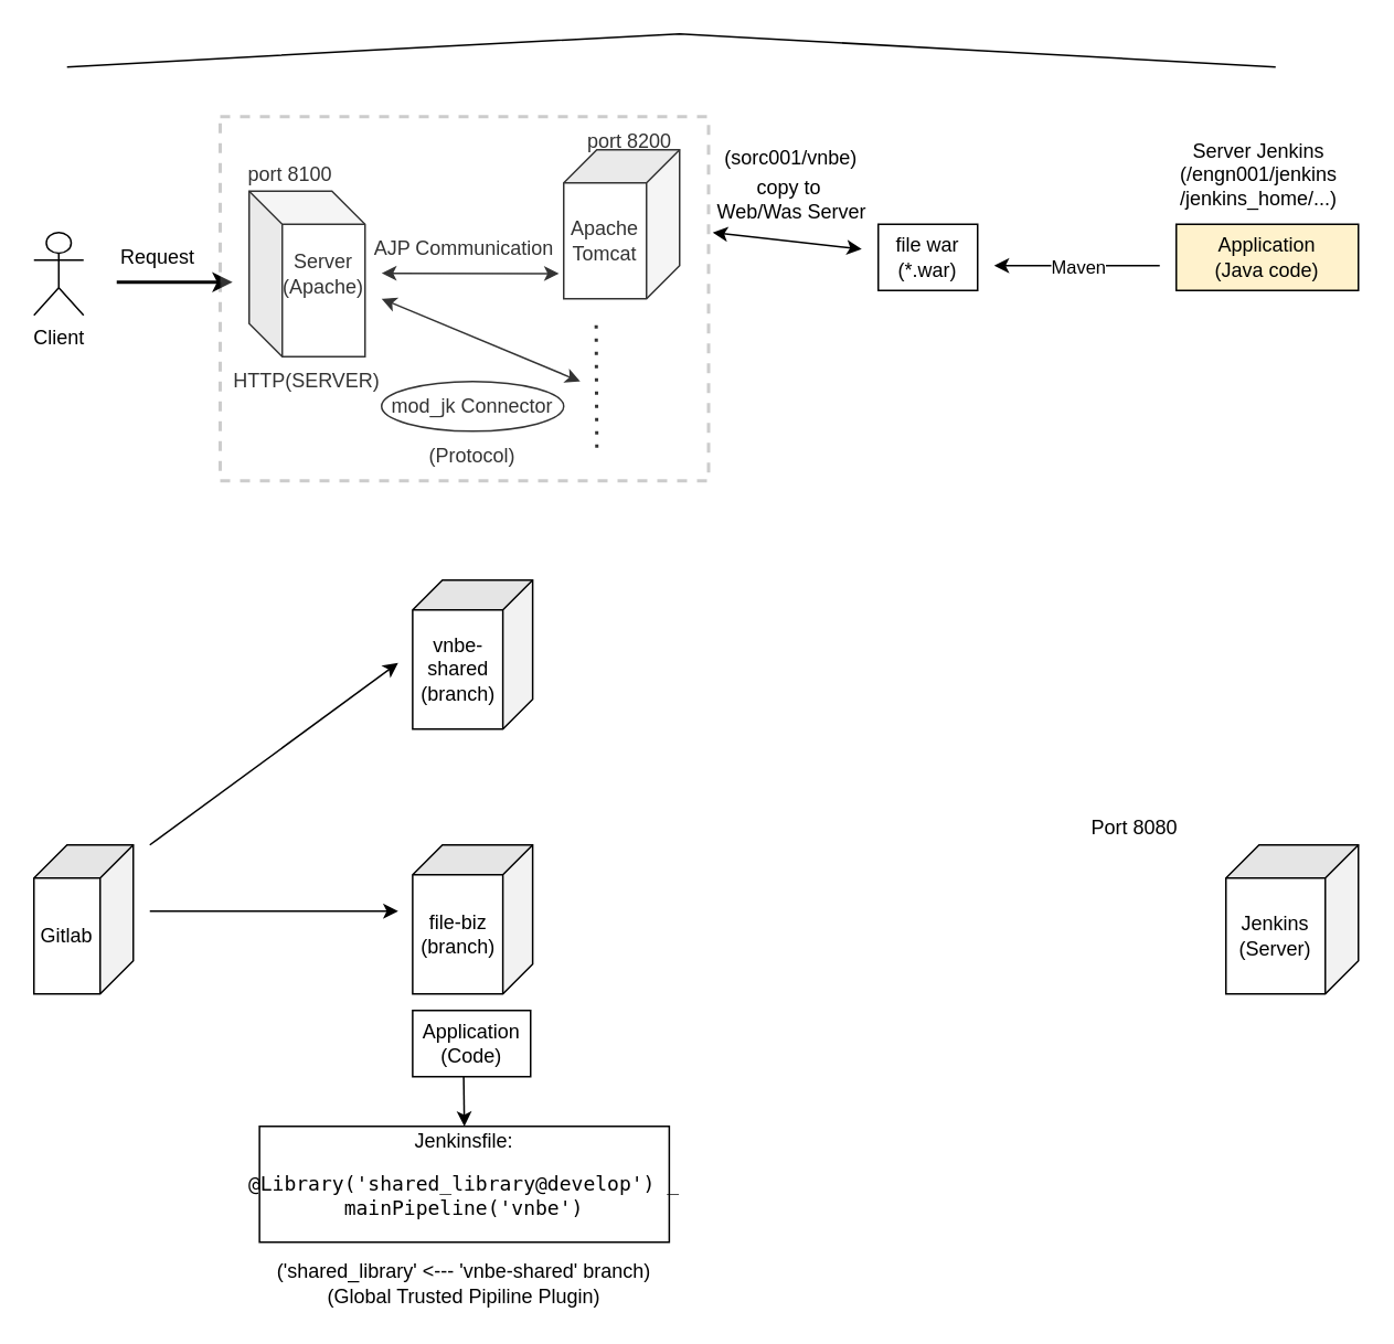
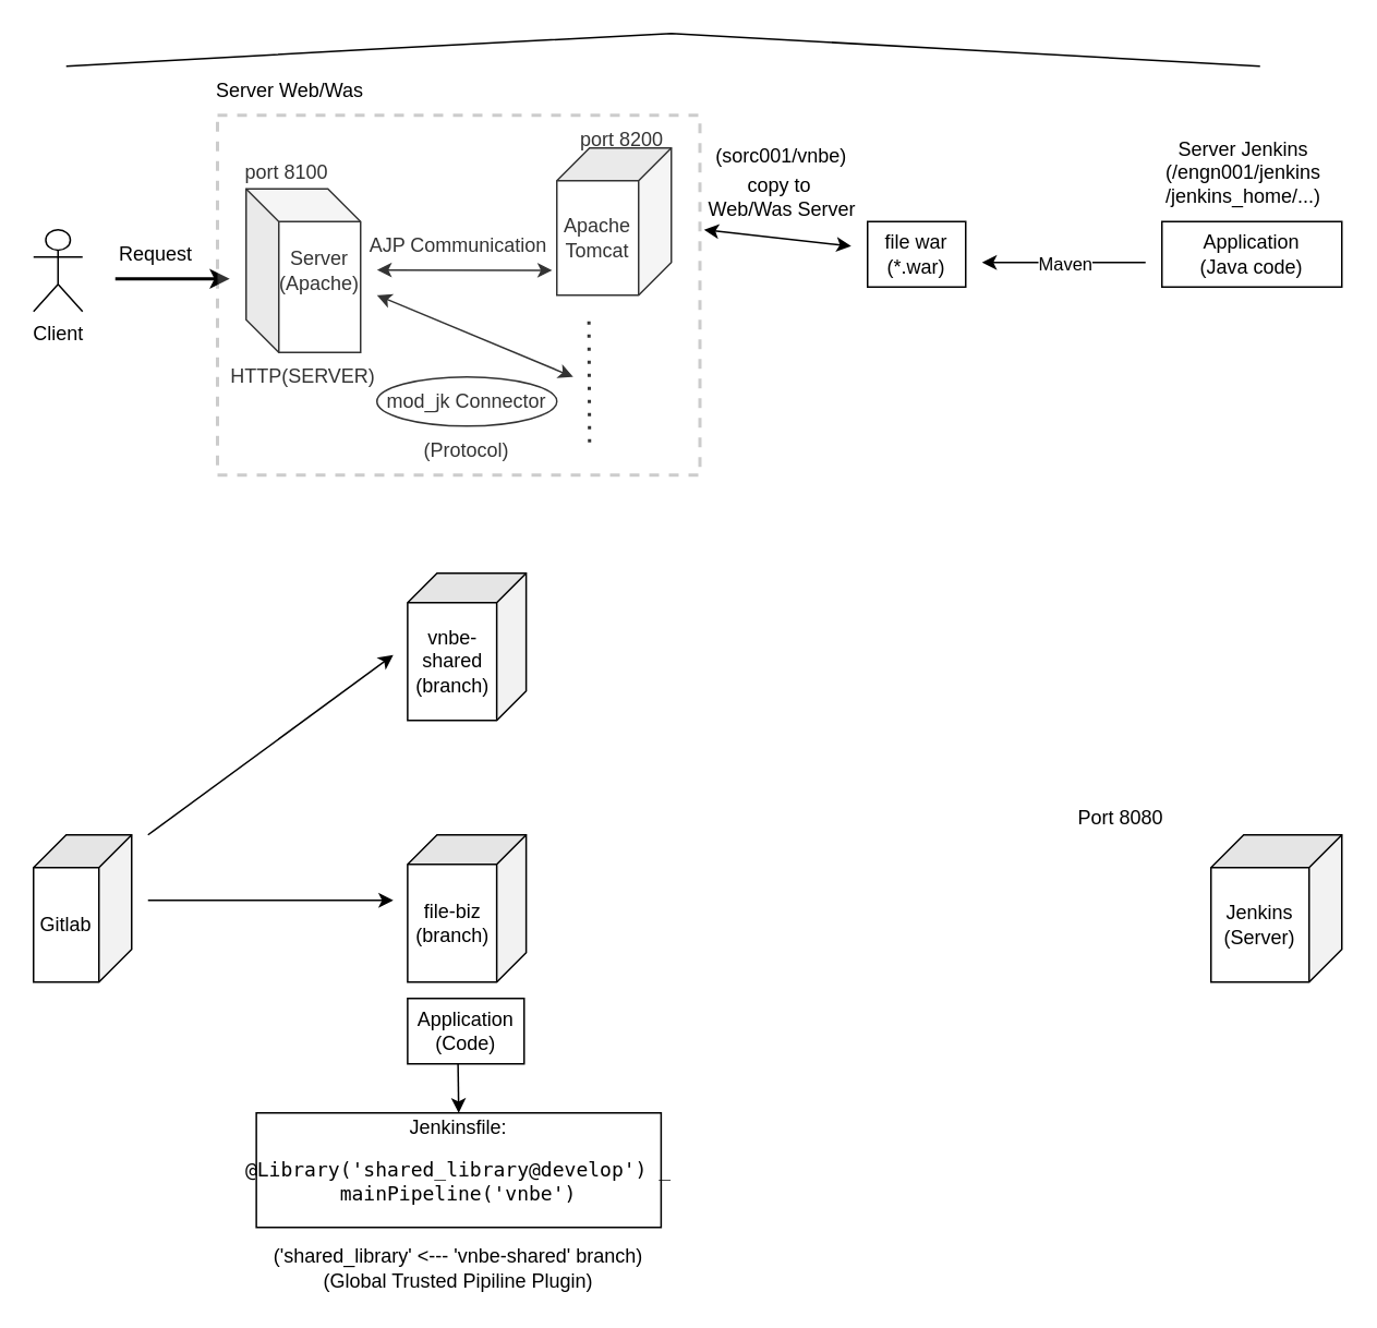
  <mxCell id="0" />
  <mxCell id="1" parent="0" />
  <mxCell id="2" value="Client" style="shape=umlActor;verticalLabelPosition=bottom;verticalAlign=top;html=1;outlineConnect=0;" parent="1" vertex="1"><mxGeometry x="20" y="140" width="30" height="50" as="geometry" /></mxCell>
  <mxCell id="3" value="" style="endArrow=classic;html=1;rounded=0;startSize=6;strokeWidth=2;" edge="1" parent="1"><mxGeometry width="50" height="50" relative="1" as="geometry"><mxPoint x="70" y="170" as="sourcePoint" /><mxPoint x="140" y="170" as="targetPoint" /></mxGeometry></mxCell>
  <mxCell id="4" value="" style="shape=cube;whiteSpace=wrap;html=1;boundedLbl=1;backgroundOutline=1;darkOpacity=0.05;darkOpacity2=0.1;direction=east;size=20;" vertex="1" parent="1"><mxGeometry x="150" y="115" width="70" height="100" as="geometry" /></mxCell>
  <mxCell id="5" value="Server&lt;div&gt;(Apache)&lt;/div&gt;" style="text;html=1;align=center;verticalAlign=middle;whiteSpace=wrap;rounded=0;" vertex="1" parent="1"><mxGeometry x="170" y="150" width="50" height="30" as="geometry" /></mxCell>
  <mxCell id="6" value="" style="endArrow=classic;startArrow=classic;html=1;rounded=0;entryX=0.831;entryY=1.04;entryDx=0;entryDy=0;entryPerimeter=0;" edge="1" parent="1" target="8"><mxGeometry width="50" height="50" relative="1" as="geometry"><mxPoint x="230" y="164.58" as="sourcePoint" /><mxPoint x="330" y="165" as="targetPoint" /></mxGeometry></mxCell>
  <mxCell id="7" value="" style="endArrow=classic;startArrow=classic;html=1;rounded=0;" edge="1" parent="1"><mxGeometry width="50" height="50" relative="1" as="geometry"><mxPoint x="230" y="180" as="sourcePoint" /><mxPoint x="350" y="230" as="targetPoint" /></mxGeometry></mxCell>
  <mxCell id="8" value="" style="shape=cube;whiteSpace=wrap;html=1;boundedLbl=1;backgroundOutline=1;darkOpacity=0.05;darkOpacity2=0.1;direction=south;size=20;" vertex="1" parent="1"><mxGeometry x="340" y="90" width="70" height="90" as="geometry" /></mxCell>
  <mxCell id="9" value="Apache&lt;div&gt;Tomcat&lt;/div&gt;" style="text;html=1;align=center;verticalAlign=middle;whiteSpace=wrap;rounded=0;" vertex="1" parent="1"><mxGeometry x="340" y="130" width="50" height="30" as="geometry" /></mxCell>
  <mxCell id="10" value="" style="endArrow=none;dashed=1;html=1;dashPattern=1 3;strokeWidth=2;rounded=0;" edge="1" parent="1"><mxGeometry width="50" height="50" relative="1" as="geometry"><mxPoint x="360" y="270" as="sourcePoint" /><mxPoint x="359.58" y="190" as="targetPoint" /></mxGeometry></mxCell>
  <mxCell id="11" value="HTTP(SERVER)" style="text;html=1;align=center;verticalAlign=middle;whiteSpace=wrap;rounded=0;" vertex="1" parent="1"><mxGeometry x="145" y="220" width="80" height="20" as="geometry" /></mxCell>
  <mxCell id="12" value="AJP Communication" style="text;html=1;align=center;verticalAlign=middle;whiteSpace=wrap;rounded=0;" vertex="1" parent="1"><mxGeometry x="220" y="140" width="120" height="20" as="geometry" /></mxCell>
  <mxCell id="13" value="port 8100" style="text;html=1;align=center;verticalAlign=middle;whiteSpace=wrap;rounded=0;" vertex="1" parent="1"><mxGeometry x="145" y="90" width="60" height="30" as="geometry" /></mxCell>
  <mxCell id="14" value="port 8200" style="text;html=1;align=center;verticalAlign=middle;whiteSpace=wrap;rounded=0;" vertex="1" parent="1"><mxGeometry x="350" y="70" width="60" height="30" as="geometry" /></mxCell>
  <mxCell id="15" value="Request" style="text;html=1;align=center;verticalAlign=middle;whiteSpace=wrap;rounded=0;" vertex="1" parent="1"><mxGeometry x="60" y="140" width="70" height="30" as="geometry" /></mxCell>
  <mxCell id="16" value="mod_jk Connector" style="ellipse;whiteSpace=wrap;html=1;" vertex="1" parent="1"><mxGeometry x="230" y="230" width="110" height="30" as="geometry" /></mxCell>
  <mxCell id="17" value="(Protocol)" style="text;html=1;align=center;verticalAlign=middle;whiteSpace=wrap;rounded=0;" vertex="1" parent="1"><mxGeometry x="255" y="260" width="60" height="30" as="geometry" /></mxCell>
  <mxCell id="18" value="" style="rounded=0;whiteSpace=wrap;html=1;dashed=1;opacity=20;strokeWidth=2;fillColor=#FFFFFF;" vertex="1" parent="1"><mxGeometry x="132.5" y="70" width="295" height="220" as="geometry" /></mxCell>
  <mxCell id="19" value="Application&lt;div&gt;(Code)&lt;/div&gt;" style="rounded=0;whiteSpace=wrap;html=1;" vertex="1" parent="1"><mxGeometry x="248.75" y="610" width="71.25" height="40" as="geometry" /></mxCell>
  <mxCell id="20" value="Gitlab" style="shape=cube;whiteSpace=wrap;html=1;boundedLbl=1;backgroundOutline=1;darkOpacity=0.05;darkOpacity2=0.1;direction=south;" vertex="1" parent="1"><mxGeometry x="20" y="510" width="60" height="90" as="geometry" /></mxCell>
  <mxCell id="21" value="" style="endArrow=classic;html=1;rounded=0;" edge="1" parent="1"><mxGeometry width="50" height="50" relative="1" as="geometry"><mxPoint x="90" y="510" as="sourcePoint" /><mxPoint x="240" y="400" as="targetPoint" /></mxGeometry></mxCell>
  <mxCell id="22" value="vnbe-shared&lt;div&gt;(branch)&lt;/div&gt;" style="shape=cube;whiteSpace=wrap;html=1;boundedLbl=1;backgroundOutline=1;darkOpacity=0.05;darkOpacity2=0.1;direction=south;size=18;" vertex="1" parent="1"><mxGeometry x="248.75" y="350" width="72.5" height="90" as="geometry" /></mxCell>
  <mxCell id="23" value="" style="endArrow=classic;html=1;rounded=0;" edge="1" parent="1"><mxGeometry width="50" height="50" relative="1" as="geometry"><mxPoint x="90" y="550" as="sourcePoint" /><mxPoint x="240" y="550" as="targetPoint" /></mxGeometry></mxCell>
  <mxCell id="24" value="file-biz&lt;div&gt;(branch)&lt;/div&gt;" style="shape=cube;whiteSpace=wrap;html=1;boundedLbl=1;backgroundOutline=1;darkOpacity=0.05;darkOpacity2=0.1;direction=south;size=18;" vertex="1" parent="1"><mxGeometry x="248.75" y="510" width="72.5" height="90" as="geometry" /></mxCell>
  <mxCell id="25" value="Jenkins&lt;div&gt;(Server)&lt;/div&gt;" style="shape=cube;whiteSpace=wrap;html=1;boundedLbl=1;backgroundOutline=1;darkOpacity=0.05;darkOpacity2=0.1;direction=south;" vertex="1" parent="1"><mxGeometry x="740" y="510" width="80" height="90" as="geometry" /></mxCell>
- <mxCell id="26" value="Application&lt;div&gt;(Java code)&lt;/div&gt;" style="rounded=0;whiteSpace=wrap;html=1;fillColor=#fff2cc;" vertex="1" parent="1"><mxGeometry x="710" y="135" width="110" height="40" as="geometry" /></mxCell>
+ <mxCell id="26" value="Application&lt;div&gt;(Java code)&lt;/div&gt;" style="rounded=0;whiteSpace=wrap;html=1;" vertex="1" parent="1"><mxGeometry x="710" y="135" width="110" height="40" as="geometry" /></mxCell>
  <mxCell id="27" value="" style="endArrow=classic;html=1;rounded=0;" edge="1" parent="1"><mxGeometry relative="1" as="geometry"><mxPoint x="700" y="160" as="sourcePoint" /><mxPoint x="600" y="160" as="targetPoint" /></mxGeometry></mxCell>
  <mxCell id="28" value="Maven" style="edgeLabel;resizable=0;html=1;;align=center;verticalAlign=middle;" connectable="0" vertex="1" parent="27"><mxGeometry relative="1" as="geometry" /></mxCell>
  <mxCell id="29" value="file war&lt;div&gt;(*.war)&lt;/div&gt;" style="rounded=0;whiteSpace=wrap;html=1;" vertex="1" parent="1"><mxGeometry x="530" y="135" width="60" height="40" as="geometry" /></mxCell>
  <mxCell id="30" value="Server Jenkins&lt;div&gt;(/engn001/jenkins&lt;/div&gt;&lt;div&gt;/jenkins_home/...)&lt;/div&gt;" style="text;html=1;align=center;verticalAlign=middle;whiteSpace=wrap;rounded=0;" vertex="1" parent="1"><mxGeometry x="700" y="80" width="120" height="50" as="geometry" /></mxCell>
+ <mxCell id="31" value="Server Web/Was" style="text;html=1;align=center;verticalAlign=middle;whiteSpace=wrap;rounded=0;" vertex="1" parent="1"><mxGeometry x="127.5" y="40" width="97.5" height="30" as="geometry" /></mxCell>
  <mxCell id="32" value="copy to&amp;nbsp;&lt;div&gt;Web/Was Server&lt;/div&gt;" style="text;html=1;align=center;verticalAlign=middle;whiteSpace=wrap;rounded=0;strokeWidth=1;" vertex="1" parent="1"><mxGeometry x="427.5" y="105" width="100" height="30" as="geometry" /></mxCell>
  <mxCell id="33" value="(sorc001/vnbe)" style="text;html=1;align=center;verticalAlign=middle;whiteSpace=wrap;rounded=0;" vertex="1" parent="1"><mxGeometry x="431.25" y="80" width="92.5" height="30" as="geometry" /></mxCell>
  <mxCell id="34" value="" style="endArrow=classic;startArrow=classic;html=1;rounded=0;" edge="1" parent="1"><mxGeometry width="50" height="50" relative="1" as="geometry"><mxPoint x="430" y="140" as="sourcePoint" /><mxPoint x="520" y="150" as="targetPoint" /></mxGeometry></mxCell>
  <mxCell id="35" value="Port 8080" style="text;html=1;align=center;verticalAlign=middle;whiteSpace=wrap;rounded=0;" vertex="1" parent="1"><mxGeometry x="650" y="490" width="70" height="20" as="geometry" /></mxCell>
  <mxCell id="36" value="" style="endArrow=none;html=1;rounded=0;" edge="1" parent="1"><mxGeometry width="50" height="50" relative="1" as="geometry"><mxPoint x="40" y="40" as="sourcePoint" /><mxPoint x="770" y="40" as="targetPoint" /><Array as="points"><mxPoint x="220" y="30" /><mxPoint x="410" y="20" /><mxPoint x="590" y="30" /></Array></mxGeometry></mxCell>
  <mxCell id="37" value="Jenkinsfile:&lt;div&gt;&lt;pre lang=&quot;groovy&quot; class=&quot;code highlight&quot;&gt;&lt;span class=&quot;hljs-meta&quot;&gt;@Library&lt;/span&gt;&lt;span class=&quot;&quot;&gt;(&lt;/span&gt;&lt;span class=&quot;hljs-string&quot;&gt;'shared_library@develop'&lt;/span&gt;&lt;span class=&quot;&quot;&gt;) _&lt;/span&gt;&lt;br&gt;&lt;span class=&quot;&quot;&gt;mainPipeline(&lt;/span&gt;&lt;span class=&quot;hljs-string&quot;&gt;'vnbe')&lt;/span&gt;&lt;/pre&gt;&lt;/div&gt;" style="rounded=0;whiteSpace=wrap;html=1;" vertex="1" parent="1"><mxGeometry x="156.25" y="680" width="247.5" height="70" as="geometry" /></mxCell>
  <mxCell id="38" value="" style="endArrow=classic;html=1;rounded=0;" edge="1" parent="1"><mxGeometry width="50" height="50" relative="1" as="geometry"><mxPoint x="279.58" y="650" as="sourcePoint" /><mxPoint x="280" y="680" as="targetPoint" /></mxGeometry></mxCell>
  <mxCell id="39" value="('shared_library' &amp;lt;--- 'vnbe-shared' branch)&lt;div&gt;(Global Trusted Pipiline Plugin)&lt;/div&gt;" style="text;html=1;align=center;verticalAlign=middle;whiteSpace=wrap;rounded=0;" vertex="1" parent="1"><mxGeometry x="160" y="760" width="240" height="30" as="geometry" /></mxCell>
